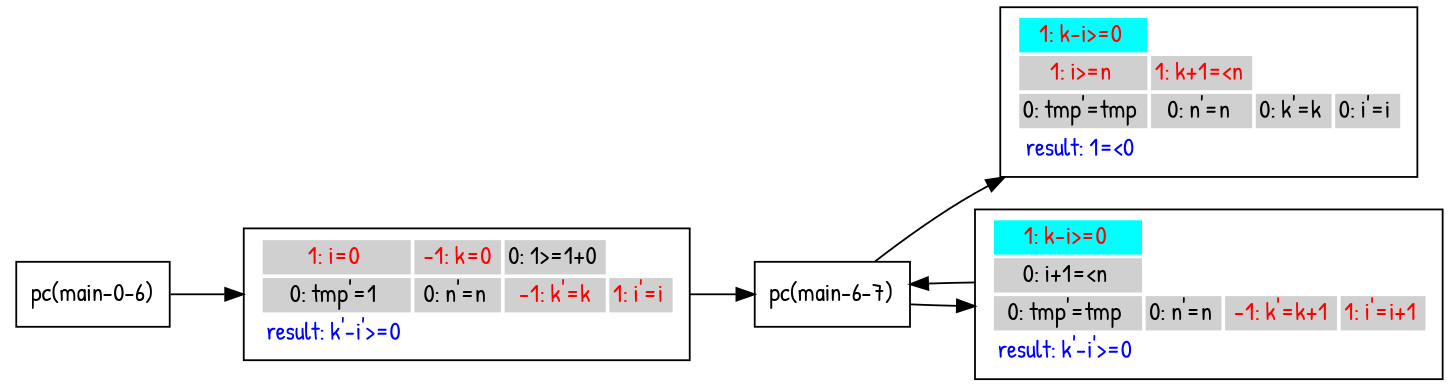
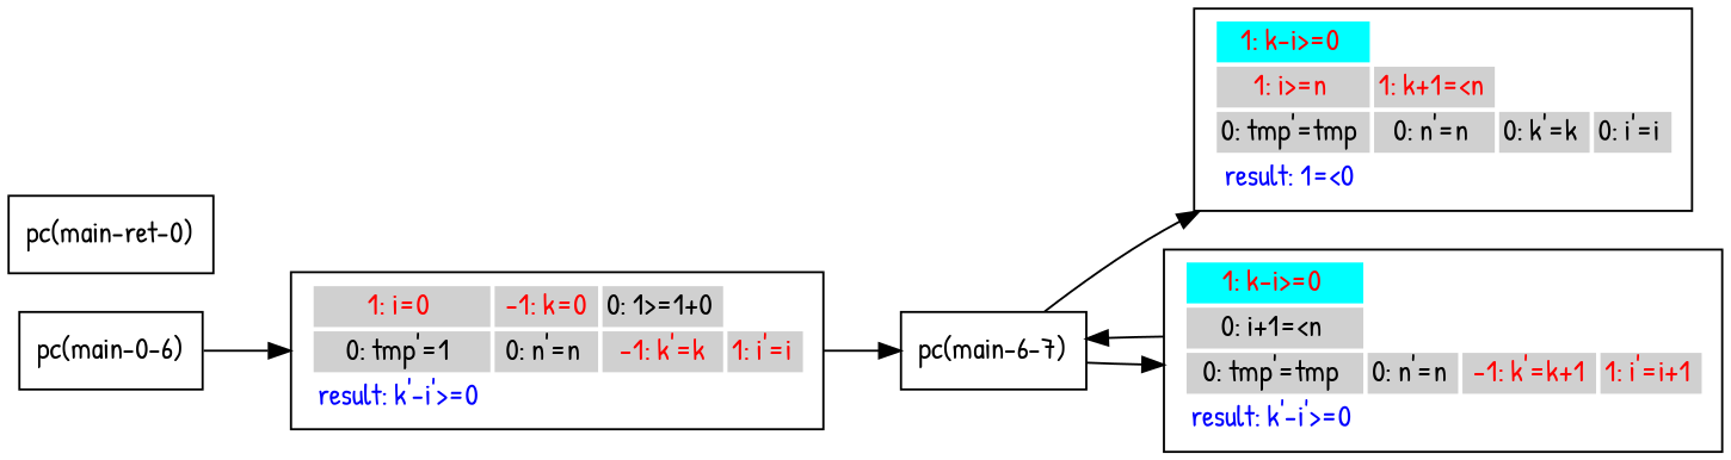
  digraph {
    fontname="Patrick Hand"
    rankdir=LR
    node [fontname="Patrick Hand" shape=box]
    edge [fontname="Patrick Hand"]
    n1 [label="pc(main-0-6)"]
    n2 [label=<<TABLE border="0"><TR><TD bgcolor = "#D0D0D0"><FONT COLOR="red">1: i=0 </FONT></TD><TD bgcolor = "#D0D0D0"><FONT COLOR="red"> -1: k=0 </FONT></TD><TD bgcolor = "#D0D0D0"><FONT COLOR="black">0: 1&#062;=1+0 </FONT></TD></TR><TR><TD bgcolor = "#D0D0D0"><FONT COLOR="black">0: tmp'=1 </FONT></TD><TD bgcolor = "#D0D0D0"><FONT COLOR="black">0: n'=n </FONT></TD><TD bgcolor = "#D0D0D0"><FONT COLOR="red"> -1: k'=k </FONT></TD><TD bgcolor = "#D0D0D0"><FONT COLOR="red">1: i'=i </FONT></TD></TR><TR><TD bgcolor = "white"><FONT COLOR="blue">result: k'-i'&#062;=0 </FONT></TD></TR></TABLE>>]
    n3 [label="pc(main-6-7)"]
    n4 [label=<<TABLE border="0"><TR><TD bgcolor = "#00FFFF"><FONT COLOR="red">1: k-i&#062;=0 </FONT></TD></TR><TR><TD bgcolor = "#D0D0D0"><FONT COLOR="red">1: i&#062;=n </FONT></TD><TD bgcolor = "#D0D0D0"><FONT COLOR="red">1: k+1=&#060;n </FONT></TD></TR><TR><TD bgcolor = "#D0D0D0"><FONT COLOR="black">0: tmp'=tmp </FONT></TD><TD bgcolor = "#D0D0D0"><FONT COLOR="black">0: n'=n </FONT></TD><TD bgcolor = "#D0D0D0"><FONT COLOR="black">0: k'=k </FONT></TD><TD bgcolor = "#D0D0D0"><FONT COLOR="black">0: i'=i </FONT></TD></TR><TR><TD bgcolor = "white"><FONT COLOR="blue">result: 1=&#060;0 </FONT></TD></TR></TABLE>>]
    n5 [label=<<TABLE border="0"><TR><TD bgcolor = "#00FFFF"><FONT COLOR="red">1: k-i&#062;=0 </FONT></TD></TR><TR><TD bgcolor = "#D0D0D0"><FONT COLOR="black">0: i+1=&#060;n </FONT></TD></TR><TR><TD bgcolor = "#D0D0D0"><FONT COLOR="black">0: tmp'=tmp </FONT></TD><TD bgcolor = "#D0D0D0"><FONT COLOR="black">0: n'=n </FONT></TD><TD bgcolor = "#D0D0D0"><FONT COLOR="red"> -1: k'=k+1 </FONT></TD><TD bgcolor = "#D0D0D0"><FONT COLOR="red">1: i'=i+1 </FONT></TD></TR><TR><TD bgcolor = "white"><FONT COLOR="blue">result: k'-i'&#062;=0 </FONT></TD></TR></TABLE>>]
+   n6 [label="pc(main-ret-0)"]
    n1 -> n2
    n2 -> n3
    n3 -> n4
    n3 -> n5
    n5 -> n3
  }
